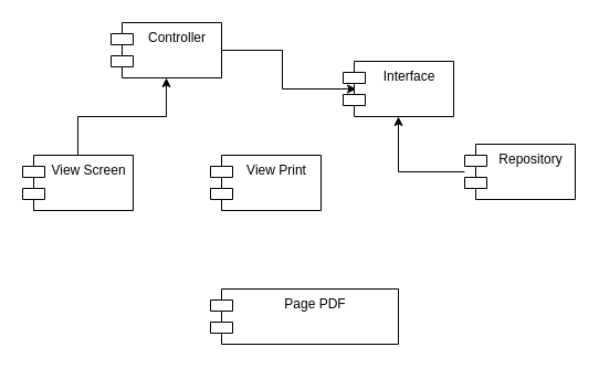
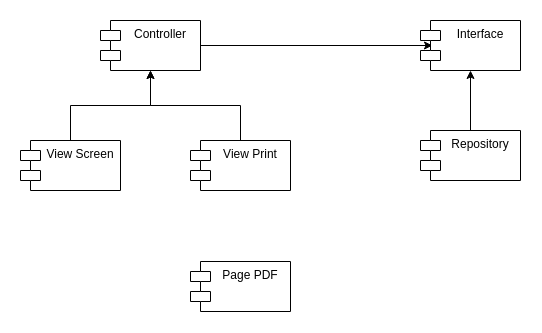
  <mxCell id="0" />
  <mxCell id="1" parent="0" />
  <mxCell id="2" style="edgeStyle=orthogonalEdgeStyle;rounded=0;orthogonalLoop=1;jettySize=auto;html=1;entryX=0.12;entryY=0.5;entryDx=0;entryDy=0;entryPerimeter=0;" edge="1" parent="1" source="3" target="4"><mxGeometry relative="1" as="geometry" /></mxCell>
  <mxCell id="3" value="Controller&#10;" style="shape=module;align=left;spacingLeft=20;align=center;verticalAlign=top;" vertex="1" parent="1"><mxGeometry x="100" y="20" width="100" height="50" as="geometry" /></mxCell>
- <mxCell id="4" value="Interface" style="shape=module;align=left;spacingLeft=20;align=center;verticalAlign=top;" vertex="1" parent="1"><mxGeometry x="310" y="55" width="100" height="50" as="geometry" /></mxCell>
+ <mxCell id="4" value="Interface" style="shape=module;align=left;spacingLeft=20;align=center;verticalAlign=top;" vertex="1" parent="1"><mxGeometry x="420" y="20" width="100" height="50" as="geometry" /></mxCell>
  <mxCell id="5" style="edgeStyle=orthogonalEdgeStyle;rounded=0;orthogonalLoop=1;jettySize=auto;html=1;entryX=0.5;entryY=1;entryDx=0;entryDy=0;" edge="1" parent="1" source="6" target="4"><mxGeometry relative="1" as="geometry" /></mxCell>
  <mxCell id="6" value="Repository" style="shape=module;align=left;spacingLeft=20;align=center;verticalAlign=top;" vertex="1" parent="1"><mxGeometry x="420" y="130" width="100" height="50" as="geometry" /></mxCell>
  <mxCell id="7" style="edgeStyle=orthogonalEdgeStyle;rounded=0;orthogonalLoop=1;jettySize=auto;html=1;entryX=0.5;entryY=1;entryDx=0;entryDy=0;" edge="1" parent="1" source="8" target="3"><mxGeometry relative="1" as="geometry" /></mxCell>
  <mxCell id="8" value="View Screen&#10;" style="shape=module;align=left;spacingLeft=20;align=center;verticalAlign=top;" vertex="1" parent="1"><mxGeometry x="20" y="140" width="100" height="50" as="geometry" /></mxCell>
+ <mxCell id="9" style="edgeStyle=orthogonalEdgeStyle;rounded=0;orthogonalLoop=1;jettySize=auto;html=1;entryX=0.5;entryY=1;entryDx=0;entryDy=0;" edge="1" parent="1" source="10" target="3"><mxGeometry relative="1" as="geometry" /></mxCell>
  <mxCell id="10" value="View Print&#10;" style="shape=module;align=left;spacingLeft=20;align=center;verticalAlign=top;" vertex="1" parent="1"><mxGeometry x="190" y="140" width="100" height="50" as="geometry" /></mxCell>
- <mxCell id="11" value="Page PDF" style="shape=module;align=left;spacingLeft=20;align=center;verticalAlign=top;" vertex="1" parent="1"><mxGeometry x="190" y="261" width="170" height="50" as="geometry" /></mxCell>
+ <mxCell id="11" value="Page PDF" style="shape=module;align=left;spacingLeft=20;align=center;verticalAlign=top;" vertex="1" parent="1"><mxGeometry x="190" y="261" width="100" height="50" as="geometry" /></mxCell>
